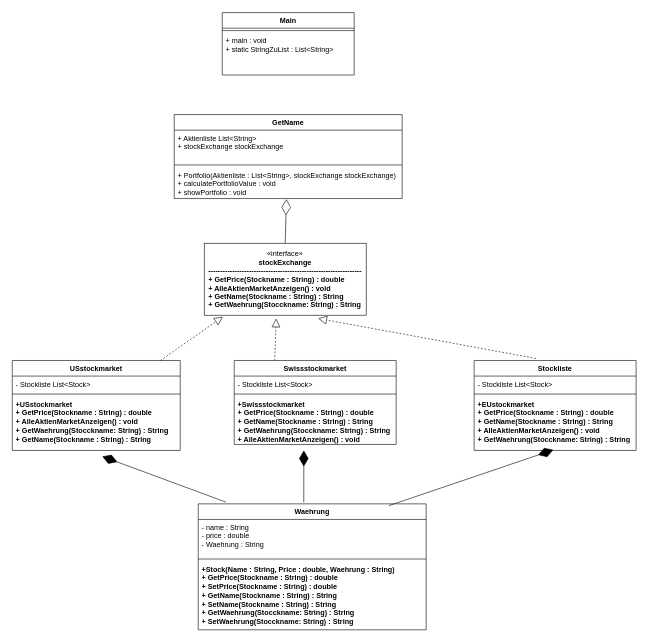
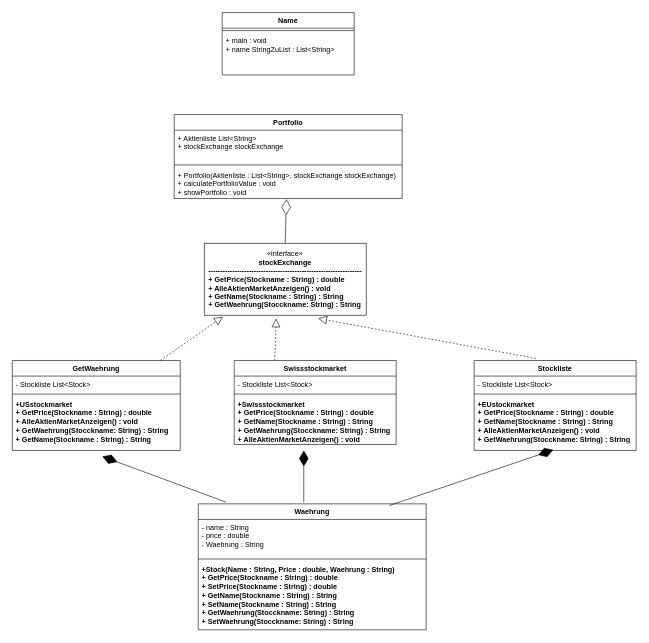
  <mxCell id="0" />
  <mxCell id="1" parent="0" />
- <mxCell id="2" value="Main" style="swimlane;fontStyle=1;align=center;verticalAlign=top;childLayout=stackLayout;horizontal=1;startSize=26;horizontalStack=0;resizeParent=1;resizeParentMax=0;resizeLast=0;collapsible=1;marginBottom=0;whiteSpace=wrap;html=1;" parent="1" vertex="1"><mxGeometry x="370" y="20" width="220" height="104" as="geometry" /></mxCell>
+ <mxCell id="2" value="Name" style="swimlane;fontStyle=1;align=center;verticalAlign=top;childLayout=stackLayout;horizontal=1;startSize=26;horizontalStack=0;resizeParent=1;resizeParentMax=0;resizeLast=0;collapsible=1;marginBottom=0;whiteSpace=wrap;html=1;" parent="1" vertex="1"><mxGeometry x="370" y="20" width="220" height="104" as="geometry" /></mxCell>
  <mxCell id="3" value="" style="line;strokeWidth=1;fillColor=none;align=left;verticalAlign=middle;spacingTop=-1;spacingLeft=3;spacingRight=3;rotatable=0;labelPosition=right;points=[];portConstraint=eastwest;strokeColor=inherit;" parent="2" vertex="1"><mxGeometry y="26" width="220" height="8" as="geometry" /></mxCell>
- <mxCell id="4" value="+ main : void&lt;br&gt;+ static StringZuList : List&amp;lt;String&amp;gt;" style="text;strokeColor=none;fillColor=none;align=left;verticalAlign=top;spacingLeft=4;spacingRight=4;overflow=hidden;rotatable=0;points=[[0,0.5],[1,0.5]];portConstraint=eastwest;whiteSpace=wrap;html=1;" parent="2" vertex="1"><mxGeometry y="34" width="220" height="70" as="geometry" /></mxCell>
+ <mxCell id="4" value="+ main : void&lt;br&gt;+ name StringZuList : List&amp;lt;String&amp;gt;" style="text;strokeColor=none;fillColor=none;align=left;verticalAlign=top;spacingLeft=4;spacingRight=4;overflow=hidden;rotatable=0;points=[[0,0.5],[1,0.5]];portConstraint=eastwest;whiteSpace=wrap;html=1;" parent="2" vertex="1"><mxGeometry y="34" width="220" height="70" as="geometry" /></mxCell>
  <mxCell id="5" value="Swissstockmarket" style="swimlane;fontStyle=1;align=center;verticalAlign=top;childLayout=stackLayout;horizontal=1;startSize=26;horizontalStack=0;resizeParent=1;resizeParentMax=0;resizeLast=0;collapsible=1;marginBottom=0;whiteSpace=wrap;html=1;" parent="1" vertex="1"><mxGeometry x="390" y="600" width="270" height="140" as="geometry" /></mxCell>
  <mxCell id="6" value="- Stockliste List&amp;lt;Stock&amp;gt;" style="text;strokeColor=none;fillColor=none;align=left;verticalAlign=top;spacingLeft=4;spacingRight=4;overflow=hidden;rotatable=0;points=[[0,0.5],[1,0.5]];portConstraint=eastwest;whiteSpace=wrap;html=1;" parent="5" vertex="1"><mxGeometry y="26" width="270" height="26" as="geometry" /></mxCell>
  <mxCell id="7" value="" style="line;strokeWidth=1;fillColor=none;align=left;verticalAlign=middle;spacingTop=-1;spacingLeft=3;spacingRight=3;rotatable=0;labelPosition=right;points=[];portConstraint=eastwest;strokeColor=inherit;" parent="5" vertex="1"><mxGeometry y="52" width="270" height="8" as="geometry" /></mxCell>
  <mxCell id="8" value="&lt;b style=&quot;border-color: var(--border-color); text-align: center;&quot;&gt;+Swissstockmarket&lt;br&gt;+ GetPrice(Stockname : String) : double&lt;br style=&quot;border-color: var(--border-color);&quot;&gt;+ GetName(Stockname : String) : String&lt;br style=&quot;border-color: var(--border-color);&quot;&gt;+ GetWaehrung(Stocckname: String) : String&lt;br&gt;&lt;b style=&quot;border-color: var(--border-color);&quot;&gt;+ AlleAktienMarketAnzeigen() : void&lt;/b&gt;&lt;br&gt;&lt;/b&gt;" style="text;strokeColor=none;fillColor=none;align=left;verticalAlign=top;spacingLeft=4;spacingRight=4;overflow=hidden;rotatable=0;points=[[0,0.5],[1,0.5]];portConstraint=eastwest;whiteSpace=wrap;html=1;" parent="5" vertex="1"><mxGeometry y="60" width="270" height="80" as="geometry" /></mxCell>
- <mxCell id="9" value="GetName" style="swimlane;fontStyle=1;align=center;verticalAlign=top;childLayout=stackLayout;horizontal=1;startSize=26;horizontalStack=0;resizeParent=1;resizeParentMax=0;resizeLast=0;collapsible=1;marginBottom=0;whiteSpace=wrap;html=1;" parent="1" vertex="1"><mxGeometry x="290" y="190" width="380" height="140" as="geometry" /></mxCell>
+ <mxCell id="9" value="Portfolio" style="swimlane;fontStyle=1;align=center;verticalAlign=top;childLayout=stackLayout;horizontal=1;startSize=26;horizontalStack=0;resizeParent=1;resizeParentMax=0;resizeLast=0;collapsible=1;marginBottom=0;whiteSpace=wrap;html=1;" parent="1" vertex="1"><mxGeometry x="290" y="190" width="380" height="140" as="geometry" /></mxCell>
  <mxCell id="10" value="+ Aktienliste List&amp;lt;String&amp;gt;&lt;br&gt;+ stockExchange stockExchange" style="text;strokeColor=none;fillColor=none;align=left;verticalAlign=top;spacingLeft=4;spacingRight=4;overflow=hidden;rotatable=0;points=[[0,0.5],[1,0.5]];portConstraint=eastwest;whiteSpace=wrap;html=1;" parent="9" vertex="1"><mxGeometry y="26" width="380" height="54" as="geometry" /></mxCell>
  <mxCell id="11" value="" style="line;strokeWidth=1;fillColor=none;align=left;verticalAlign=middle;spacingTop=-1;spacingLeft=3;spacingRight=3;rotatable=0;labelPosition=right;points=[];portConstraint=eastwest;strokeColor=inherit;" parent="9" vertex="1"><mxGeometry y="80" width="380" height="8" as="geometry" /></mxCell>
  <mxCell id="12" value="+ Portfolio(Aktienliste : List&amp;lt;String&amp;gt;, stockExchange stockExchange)&lt;br&gt;+ calculatePortfolioValue : void&lt;br&gt;+ showPortfolio : void" style="text;strokeColor=none;fillColor=none;align=left;verticalAlign=top;spacingLeft=4;spacingRight=4;overflow=hidden;rotatable=0;points=[[0,0.5],[1,0.5]];portConstraint=eastwest;whiteSpace=wrap;html=1;" parent="9" vertex="1"><mxGeometry y="88" width="380" height="52" as="geometry" /></mxCell>
- <mxCell id="13" value="USstockmarket" style="swimlane;fontStyle=1;align=center;verticalAlign=top;childLayout=stackLayout;horizontal=1;startSize=26;horizontalStack=0;resizeParent=1;resizeParentMax=0;resizeLast=0;collapsible=1;marginBottom=0;whiteSpace=wrap;html=1;" parent="1" vertex="1"><mxGeometry x="20" y="600" width="280" height="150" as="geometry" /></mxCell>
+ <mxCell id="13" value="GetWaehrung" style="swimlane;fontStyle=1;align=center;verticalAlign=top;childLayout=stackLayout;horizontal=1;startSize=26;horizontalStack=0;resizeParent=1;resizeParentMax=0;resizeLast=0;collapsible=1;marginBottom=0;whiteSpace=wrap;html=1;" parent="1" vertex="1"><mxGeometry x="20" y="600" width="280" height="150" as="geometry" /></mxCell>
  <mxCell id="14" value="- Stockliste List&amp;lt;Stock&amp;gt;" style="text;strokeColor=none;fillColor=none;align=left;verticalAlign=top;spacingLeft=4;spacingRight=4;overflow=hidden;rotatable=0;points=[[0,0.5],[1,0.5]];portConstraint=eastwest;whiteSpace=wrap;html=1;" parent="13" vertex="1"><mxGeometry y="26" width="280" height="26" as="geometry" /></mxCell>
  <mxCell id="15" value="" style="line;strokeWidth=1;fillColor=none;align=left;verticalAlign=middle;spacingTop=-1;spacingLeft=3;spacingRight=3;rotatable=0;labelPosition=right;points=[];portConstraint=eastwest;strokeColor=inherit;" parent="13" vertex="1"><mxGeometry y="52" width="280" height="8" as="geometry" /></mxCell>
  <mxCell id="16" value="&lt;b style=&quot;border-color: var(--border-color); text-align: center;&quot;&gt;+USstockmarket&lt;br&gt;+ GetPrice(Stockname : String) : double&lt;br style=&quot;border-color: var(--border-color);&quot;&gt;+ AlleAktienMarketAnzeigen() : void&lt;br&gt;&lt;b style=&quot;border-color: var(--border-color);&quot;&gt;+ GetWaehrung(Stocckname: String) : String&lt;br&gt;&lt;/b&gt;+ GetName(Stockname : String) : String&lt;br style=&quot;border-color: var(--border-color);&quot;&gt;&lt;br&gt;&lt;/b&gt;" style="text;strokeColor=none;fillColor=none;align=left;verticalAlign=top;spacingLeft=4;spacingRight=4;overflow=hidden;rotatable=0;points=[[0,0.5],[1,0.5]];portConstraint=eastwest;whiteSpace=wrap;html=1;" parent="13" vertex="1"><mxGeometry y="60" width="280" height="90" as="geometry" /></mxCell>
  <mxCell id="17" value="Stockliste" style="swimlane;fontStyle=1;align=center;verticalAlign=top;childLayout=stackLayout;horizontal=1;startSize=26;horizontalStack=0;resizeParent=1;resizeParentMax=0;resizeLast=0;collapsible=1;marginBottom=0;whiteSpace=wrap;html=1;" parent="1" vertex="1"><mxGeometry x="790" y="600" width="270" height="150" as="geometry" /></mxCell>
  <mxCell id="18" value="- Stockliste List&amp;lt;Stock&amp;gt;" style="text;strokeColor=none;fillColor=none;align=left;verticalAlign=top;spacingLeft=4;spacingRight=4;overflow=hidden;rotatable=0;points=[[0,0.5],[1,0.5]];portConstraint=eastwest;whiteSpace=wrap;html=1;" parent="17" vertex="1"><mxGeometry y="26" width="270" height="26" as="geometry" /></mxCell>
  <mxCell id="19" value="" style="line;strokeWidth=1;fillColor=none;align=left;verticalAlign=middle;spacingTop=-1;spacingLeft=3;spacingRight=3;rotatable=0;labelPosition=right;points=[];portConstraint=eastwest;strokeColor=inherit;" parent="17" vertex="1"><mxGeometry y="52" width="270" height="8" as="geometry" /></mxCell>
  <mxCell id="20" value="&lt;b style=&quot;border-color: var(--border-color); text-align: center;&quot;&gt;+EUstockmarket&lt;br&gt;+ GetPrice(Stockname : String) : double&lt;br style=&quot;border-color: var(--border-color);&quot;&gt;+ GetName(Stockname : String) : String&lt;br&gt;&lt;b style=&quot;border-color: var(--border-color);&quot;&gt;+ AlleAktienMarketAnzeigen() : void&lt;br style=&quot;border-color: var(--border-color);&quot;&gt;&lt;/b&gt;+ GetWaehrung(Stocckname: String) : String&lt;/b&gt;" style="text;strokeColor=none;fillColor=none;align=left;verticalAlign=top;spacingLeft=4;spacingRight=4;overflow=hidden;rotatable=0;points=[[0,0.5],[1,0.5]];portConstraint=eastwest;whiteSpace=wrap;html=1;" parent="17" vertex="1"><mxGeometry y="60" width="270" height="90" as="geometry" /></mxCell>
  <mxCell id="21" value="Waehrung" style="swimlane;fontStyle=1;align=center;verticalAlign=top;childLayout=stackLayout;horizontal=1;startSize=26;horizontalStack=0;resizeParent=1;resizeParentMax=0;resizeLast=0;collapsible=1;marginBottom=0;whiteSpace=wrap;html=1;" parent="1" vertex="1"><mxGeometry x="330" y="839" width="380" height="210" as="geometry" /></mxCell>
  <mxCell id="22" value="- name : String&lt;br&gt;- price : double&lt;br&gt;- Waehrung : String" style="text;strokeColor=none;fillColor=none;align=left;verticalAlign=top;spacingLeft=4;spacingRight=4;overflow=hidden;rotatable=0;points=[[0,0.5],[1,0.5]];portConstraint=eastwest;whiteSpace=wrap;html=1;" parent="21" vertex="1"><mxGeometry y="26" width="380" height="62" as="geometry" /></mxCell>
  <mxCell id="23" value="" style="line;strokeWidth=1;fillColor=none;align=left;verticalAlign=middle;spacingTop=-1;spacingLeft=3;spacingRight=3;rotatable=0;labelPosition=right;points=[];portConstraint=eastwest;strokeColor=inherit;" parent="21" vertex="1"><mxGeometry y="88" width="380" height="8" as="geometry" /></mxCell>
  <mxCell id="24" value="&lt;b style=&quot;border-color: var(--border-color); text-align: center;&quot;&gt;+Stock(Name : String, Price : double, Waehrung : String)&lt;br style=&quot;border-color: var(--border-color);&quot;&gt;+ GetPrice(Stockname : String) : double&lt;br&gt;&lt;b style=&quot;border-color: var(--border-color);&quot;&gt;+ SetPrice(Stockname : String) : double&lt;/b&gt;&lt;br style=&quot;border-color: var(--border-color);&quot;&gt;+ GetName(Stockname : String) : String&lt;br&gt;&lt;b style=&quot;border-color: var(--border-color);&quot;&gt;+ SetName(Stockname : String) : String&lt;/b&gt;&lt;br style=&quot;border-color: var(--border-color);&quot;&gt;+ GetWaehrung(Stocckname: String) : String&lt;br&gt;&lt;b style=&quot;border-color: var(--border-color);&quot;&gt;+ SetWaehrung(Stocckname: String) : String&lt;/b&gt;&lt;br&gt;&lt;/b&gt;" style="text;strokeColor=none;fillColor=none;align=left;verticalAlign=top;spacingLeft=4;spacingRight=4;overflow=hidden;rotatable=0;points=[[0,0.5],[1,0.5]];portConstraint=eastwest;whiteSpace=wrap;html=1;" parent="21" vertex="1"><mxGeometry y="96" width="380" height="114" as="geometry" /></mxCell>
  <mxCell id="25" value="&lt;div style=&quot;&quot;&gt;&lt;span style=&quot;background-color: initial;&quot;&gt;«interface»&lt;/span&gt;&lt;/div&gt;&lt;b&gt;&lt;div style=&quot;&quot;&gt;&lt;b style=&quot;background-color: initial;&quot;&gt;stockExchange&lt;/b&gt;&lt;/div&gt;&lt;div style=&quot;text-align: left;&quot;&gt;&lt;b style=&quot;background-color: initial;&quot;&gt;----------------------------------------------------------------&lt;/b&gt;&lt;/div&gt;&lt;div style=&quot;text-align: left;&quot;&gt;&lt;b style=&quot;background-color: initial;&quot;&gt;+ GetPrice(Stockname : String) : double&lt;/b&gt;&lt;/div&gt;&lt;div style=&quot;text-align: left;&quot;&gt;&lt;b style=&quot;background-color: initial;&quot;&gt;+ AlleAktienMarketAnzeigen() : void&lt;/b&gt;&lt;/div&gt;&lt;div style=&quot;text-align: left;&quot;&gt;&lt;b style=&quot;background-color: initial;&quot;&gt;+ GetName(Stockname : String) : String&lt;/b&gt;&lt;/div&gt;&lt;div style=&quot;text-align: left;&quot;&gt;&lt;b style=&quot;background-color: initial;&quot;&gt;+ GetWaehrung(Stocckname: String) : String&lt;/b&gt;&lt;/div&gt;&lt;/b&gt;" style="html=1;whiteSpace=wrap;" parent="1" vertex="1"><mxGeometry x="340" y="404.5" width="270" height="120" as="geometry" /></mxCell>
  <mxCell id="26" value="" style="endArrow=block;dashed=1;endFill=0;endSize=12;html=1;rounded=0;exitX=0.25;exitY=0;exitDx=0;exitDy=0;" parent="1" source="5" edge="1"><mxGeometry width="160" relative="1" as="geometry"><mxPoint x="260" y="740" as="sourcePoint" /><mxPoint x="460" y="530" as="targetPoint" /></mxGeometry></mxCell>
  <mxCell id="27" value="" style="endArrow=block;dashed=1;endFill=0;endSize=12;html=1;rounded=0;exitX=0.381;exitY=-0.023;exitDx=0;exitDy=0;exitPerimeter=0;" parent="1" source="17" edge="1"><mxGeometry width="160" relative="1" as="geometry"><mxPoint x="220" y="740" as="sourcePoint" /><mxPoint x="530" y="530" as="targetPoint" /></mxGeometry></mxCell>
  <mxCell id="28" value="" style="endArrow=block;dashed=1;endFill=0;endSize=12;html=1;rounded=0;entryX=0.115;entryY=1.022;entryDx=0;entryDy=0;entryPerimeter=0;" parent="1" source="13" target="25" edge="1"><mxGeometry width="160" relative="1" as="geometry"><mxPoint x="180" y="720" as="sourcePoint" /><mxPoint x="340" y="720" as="targetPoint" /></mxGeometry></mxCell>
  <mxCell id="29" value="" style="endArrow=diamondThin;endFill=1;endSize=24;html=1;rounded=0;entryX=0.489;entryY=0.989;entryDx=0;entryDy=0;entryPerimeter=0;exitX=0.837;exitY=0.014;exitDx=0;exitDy=0;exitPerimeter=0;" parent="1" source="21" target="20" edge="1"><mxGeometry width="160" relative="1" as="geometry"><mxPoint x="480" y="1000" as="sourcePoint" /><mxPoint x="640" y="1000" as="targetPoint" /></mxGeometry></mxCell>
  <mxCell id="30" value="" style="endArrow=diamondThin;endFill=1;endSize=24;html=1;rounded=0;entryX=0.536;entryY=1.111;entryDx=0;entryDy=0;entryPerimeter=0;exitX=0.121;exitY=-0.014;exitDx=0;exitDy=0;exitPerimeter=0;" parent="1" source="21" target="16" edge="1"><mxGeometry width="160" relative="1" as="geometry"><mxPoint x="130" y="1000" as="sourcePoint" /><mxPoint x="290" y="1000" as="targetPoint" /></mxGeometry></mxCell>
  <mxCell id="31" value="" style="endArrow=diamondThin;endFill=1;endSize=24;html=1;rounded=0;exitX=0.463;exitY=-0.012;exitDx=0;exitDy=0;exitPerimeter=0;" parent="1" source="21" edge="1"><mxGeometry width="160" relative="1" as="geometry"><mxPoint x="740" y="1020" as="sourcePoint" /><mxPoint x="506" y="750" as="targetPoint" /></mxGeometry></mxCell>
  <mxCell id="32" value="" style="endArrow=diamondThin;endFill=0;endSize=24;html=1;rounded=0;entryX=0.492;entryY=1.019;entryDx=0;entryDy=0;entryPerimeter=0;exitX=0.5;exitY=0;exitDx=0;exitDy=0;" parent="1" source="25" target="12" edge="1"><mxGeometry width="160" relative="1" as="geometry"><mxPoint x="680" y="410" as="sourcePoint" /><mxPoint x="840" y="410" as="targetPoint" /></mxGeometry></mxCell>
